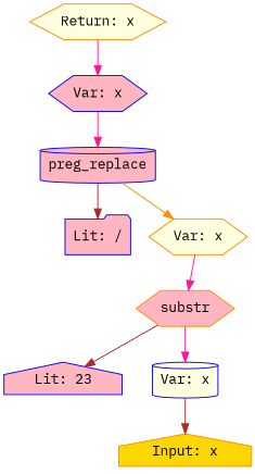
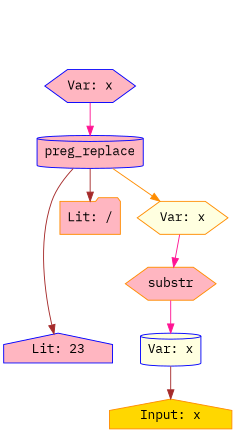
  digraph {
    fontname="IBM Plex Mono"
    node [color=darkorange fillcolor=lightpink fontname="IBM Plex Mono" shape=hexagon style=filled]
    edge [color=deeppink fontname="IBM Plex Mono"]
    n1 [fillcolor=gold label="Input: x" shape=house]
    n2 [label=substr]
    n3 [color=blue fillcolor=lightyellow label="Var: x" shape=cylinder]
    n4 [color=blue label="Lit: 23" shape=house]
    n5 [color=blue label=preg_replace shape=cylinder]
-   n6 [color=blue label="Lit: /" shape=folder]
+   n6 [label="Lit: /" shape=folder]
    n7 [fillcolor=lightyellow label="Var: x"]
    n8 [color=blue label="Var: x"]
-   n9 [fillcolor=lightyellow label="Return: x"]
    n2 -> n3
-   n2 -> n4 [color=brown]
+   n5 -> n4 [color=brown]
    n3 -> n1 [color=brown]
    n5 -> n6 [color=brown]
    n5 -> n7 [color=darkorange]
    n7 -> n2
    n8 -> n5
-   n9 -> n8
  }
